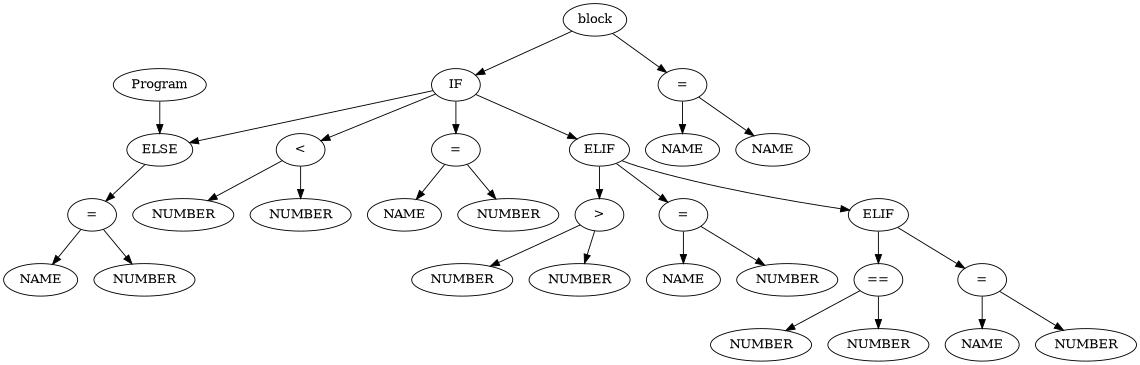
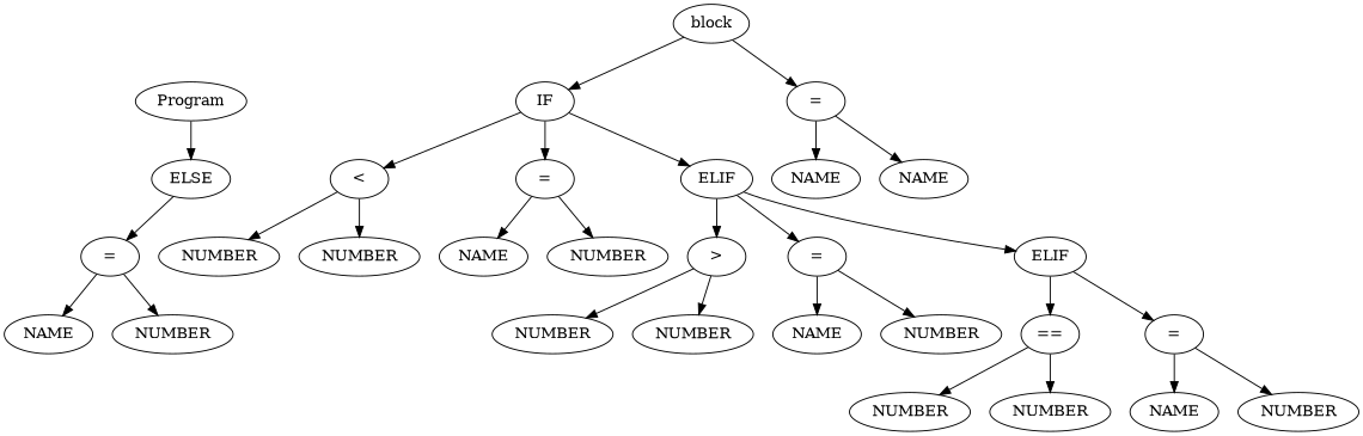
  digraph {
    ordering=out
    n1 [label=Program]
    n2 [label=ELSE]
    n3 [label=block]
    n4 [label=IF]
    n5 [label="="]
    n6 [label="<"]
    n7 [label="="]
    n8 [label=ELIF]
    n9 [label=NAME]
    n10 [label=NAME]
    n11 [label=NUMBER]
    n12 [label=NUMBER]
    n13 [label=NAME]
    n14 [label=NUMBER]
    n15 [label=">"]
    n16 [label="="]
    n17 [label=ELIF]
    n18 [label="="]
    n19 [label=NUMBER]
    n20 [label=NUMBER]
    n21 [label=NAME]
    n22 [label=NUMBER]
    n23 [label="=="]
    n24 [label="="]
    n25 [label=NUMBER]
    n26 [label=NUMBER]
    n27 [label=NAME]
    n28 [label=NUMBER]
    n29 [label=NAME]
    n30 [label=NUMBER]
    n1 -> n2
    n2 -> n18
    n3 -> n4
    n3 -> n5
-   n4 -> n2
    n4 -> n6
    n4 -> n7
    n4 -> n8
    n5 -> n9
    n5 -> n10
    n6 -> n11
    n6 -> n12
    n7 -> n13
    n7 -> n14
    n8 -> n15
    n8 -> n16
    n8 -> n17
    n15 -> n19
    n15 -> n20
    n16 -> n21
    n16 -> n22
    n17 -> n23
    n17 -> n24
    n18 -> n29
    n18 -> n30
    n23 -> n25
    n23 -> n26
    n24 -> n27
    n24 -> n28
  }
